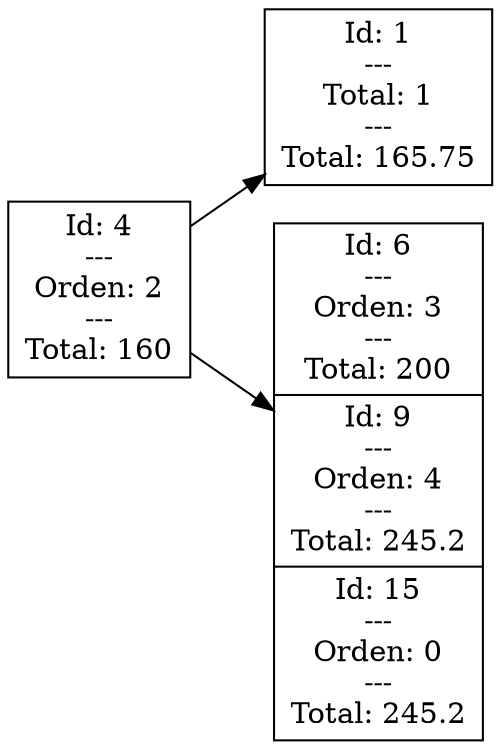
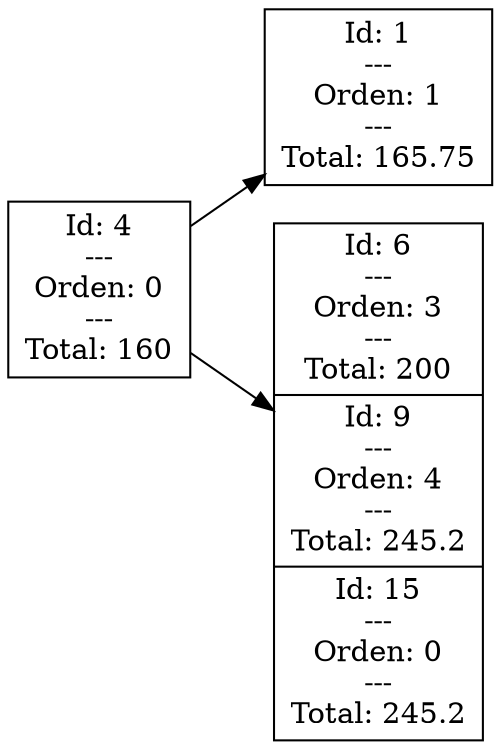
  digraph {
    rankdir=LR
    node [shape=record]
-   n1 [label="<f0>Id: 4\n---\nOrden: 2\n---\nTotal: 160"]
-   n2 [label="<f0>Id: 1\n---\nTotal: 1\n---\nTotal: 165.75"]
+   n1 [label="<f0>Id: 4\n---\nOrden: 0\n---\nTotal: 160"]
+   n2 [label="<f0>Id: 1\n---\nOrden: 1\n---\nTotal: 165.75"]
    n3 [label="<f0>Id: 6\n---\nOrden: 3\n---\nTotal: 200|<f1>Id: 9\n---\nOrden: 4\n---\nTotal: 245.2|<f2>Id: 15\n---\nOrden: 0\n---\nTotal: 245.2"]
    n1 -> n2 [tailport=f0]
    n1 -> n3 [tailport=f1]
  }
